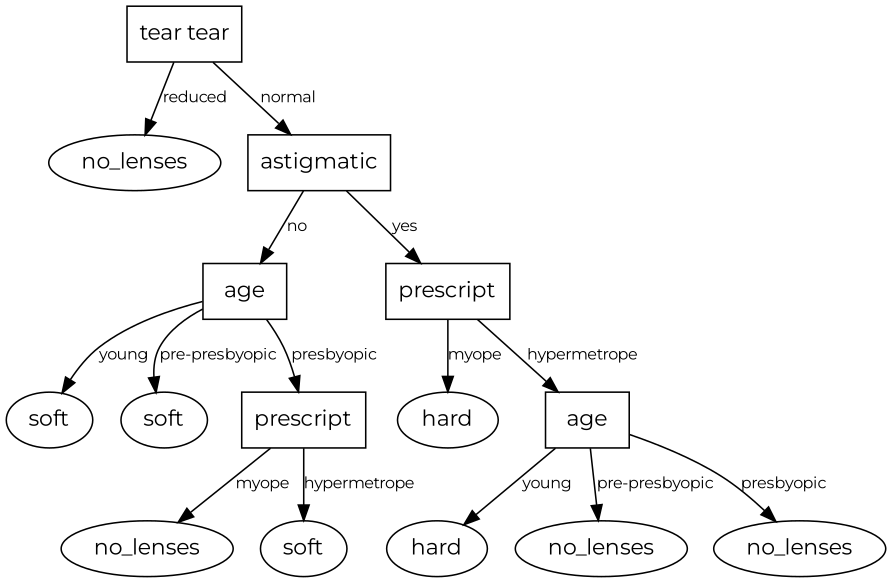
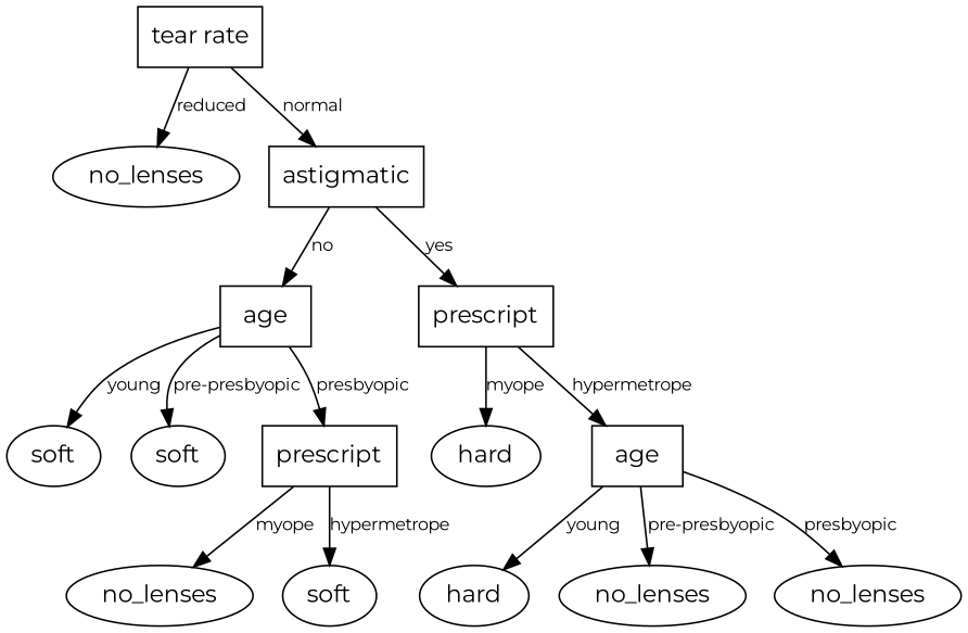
  digraph {
    fontname=Montserrat
    node [fontname=Montserrat]
    edge [fontsize=10 fontname=Montserrat]
-   n1 [label="tear tear" shape=box]
+   n1 [label="tear rate" shape=box]
    n2 [label=no_lenses]
    n3 [label=astigmatic shape=box]
    n4 [label=age shape=box]
    n5 [label=prescript shape=box]
    n6 [label=soft]
    n7 [label=soft]
    n8 [label=prescript shape=box]
    n9 [label=no_lenses]
    n10 [label=soft]
    n11 [label=hard]
    n12 [label=age shape=box]
    n13 [label=hard]
    n14 [label=no_lenses]
    n15 [label=no_lenses]
    n1 -> n2 [label=reduced]
    n1 -> n3 [label=normal]
    n3 -> n4 [label=no]
    n3 -> n5 [label=yes]
    n4 -> n6 [label=young]
    n4 -> n7 [label="pre-presbyopic"]
    n4 -> n8 [label=presbyopic]
    n5 -> n11 [label=myope]
    n5 -> n12 [label=hypermetrope]
    n8 -> n9 [label=myope]
    n8 -> n10 [label=hypermetrope]
    n12 -> n13 [label=young]
    n12 -> n14 [label="pre-presbyopic"]
    n12 -> n15 [label=presbyopic]
  }
